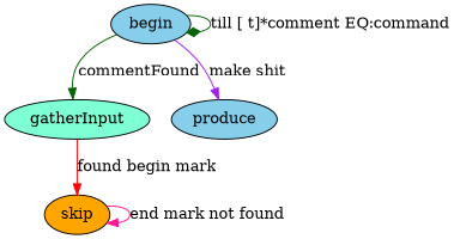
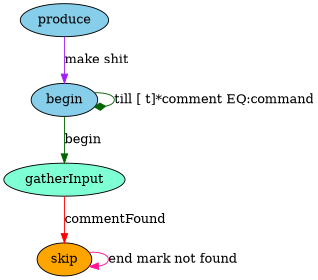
  digraph {
    node [fillcolor=skyblue style=filled]
    edge [arrowhead=normal color=darkgreen]
    n1 [label=begin]
    gatherInput [fillcolor=aquamarine]
    skip [fillcolor=orange]
    produce
    n1 -> n1 [arrowhead=diamond label="till [ \t]*comment EQ:command"]
-   n1 -> gatherInput [label=commentFound]
-   gatherInput -> skip [color=red label="found begin mark"]
+   n1 -> gatherInput [label=begin]
+   gatherInput -> skip [color=red label=commentFound]
    skip -> skip [color=deeppink label="end mark not found"]
-   n1 -> produce [color=purple label="make shit"]
+   produce -> n1 [color=purple label="make shit"]
  }
